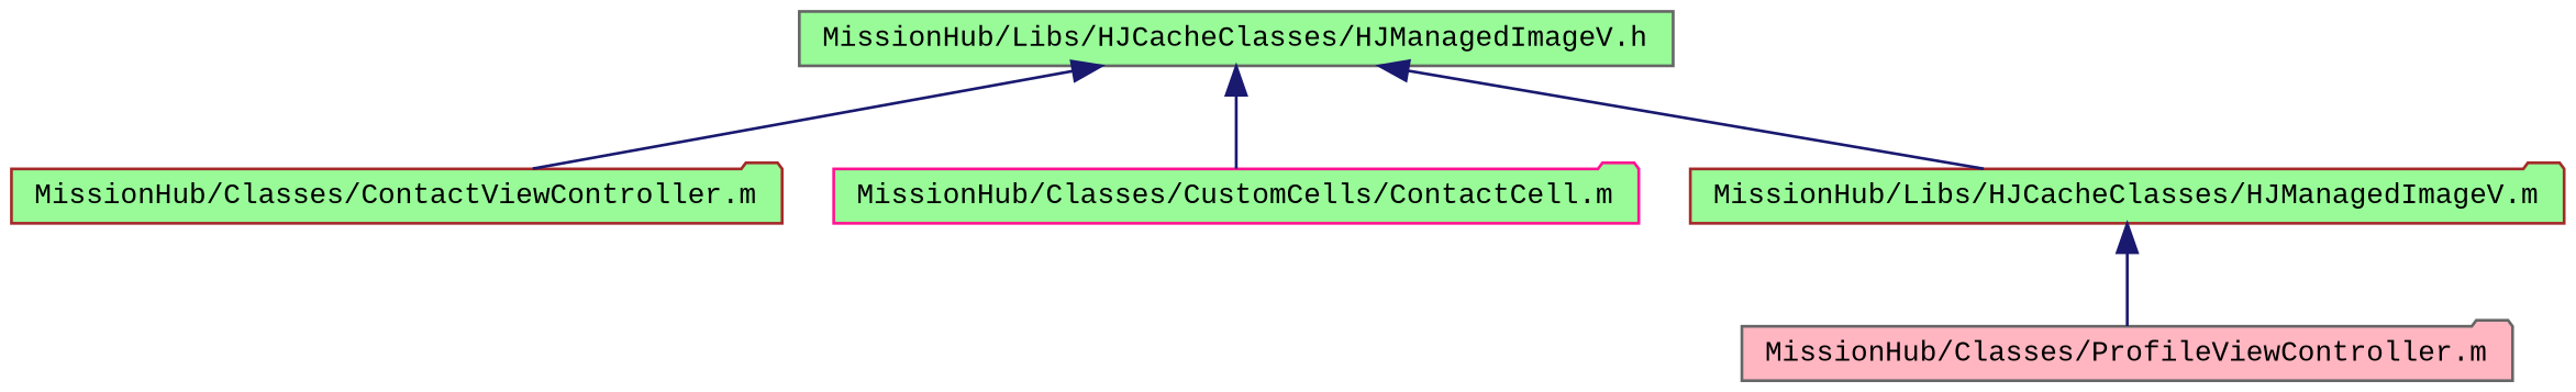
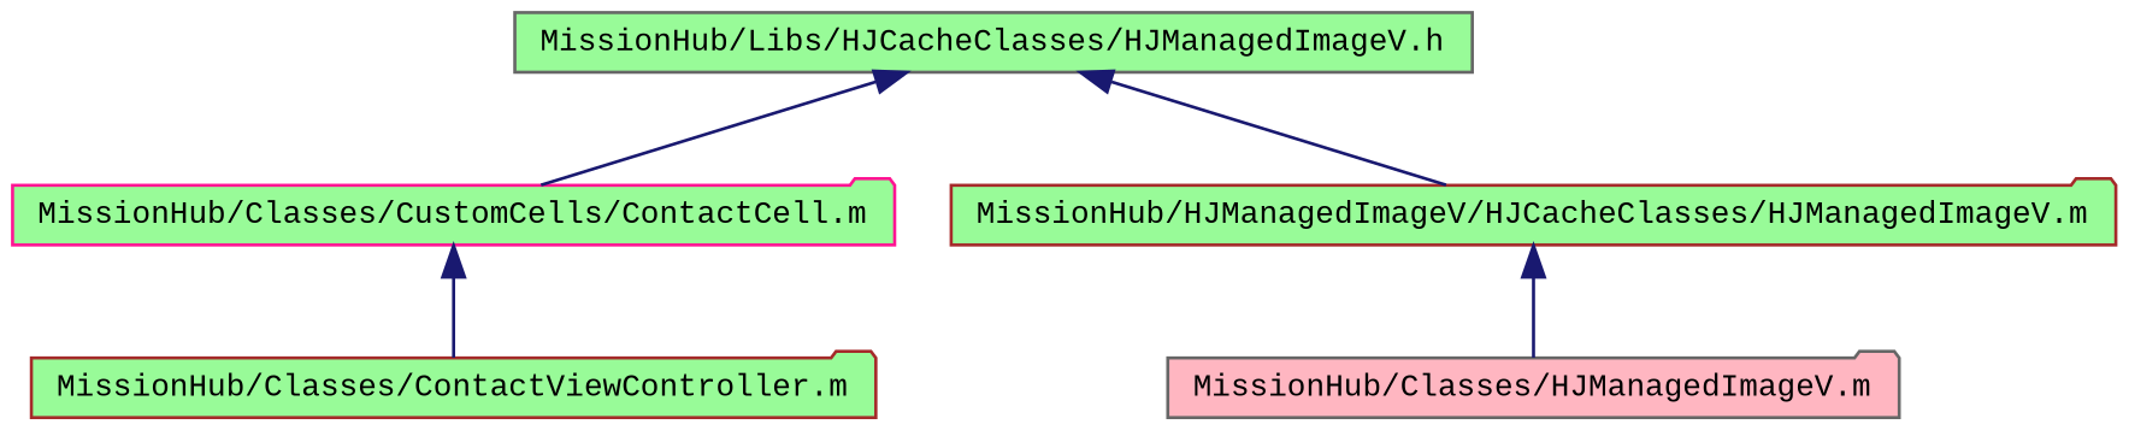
  digraph {
    fontname="Liberation Mono"
    node [color=gray40 fillcolor=palegreen fontname="Liberation Mono" fontsize=10 shape=folder style=filled]
    edge [color=midnightblue dir=back fontname="Liberation Mono" fontsize=10 labelfontname=Helvetica labelfontsize=10 style=solid]
    n1 [fontcolor=black height=0.2 label="MissionHub/Libs/HJCacheClasses/HJManagedImageV.h" shape=box width=0.4]
    n2 [color=brown height=0.2 label="MissionHub/Classes/ContactViewController.m" width=0.4]
    n3 [color=deeppink height=0.2 label="MissionHub/Classes/CustomCells/ContactCell.m" width=0.4]
-   n4 [color=brown height=0.2 label="MissionHub/Libs/HJCacheClasses/HJManagedImageV.m" width=0.4]
-   n5 [fillcolor=lightpink height=0.2 label="MissionHub/Classes/ProfileViewController.m" width=0.4]
-   n1 -> n2
+   n4 [color=brown height=0.2 label="MissionHub/HJManagedImageV/HJCacheClasses/HJManagedImageV.m" width=0.4]
+   n5 [fillcolor=lightpink height=0.2 label="MissionHub/Classes/HJManagedImageV.m" width=0.4]
+   n3 -> n2
    n1 -> n3
    n1 -> n4
    n4 -> n5
  }
